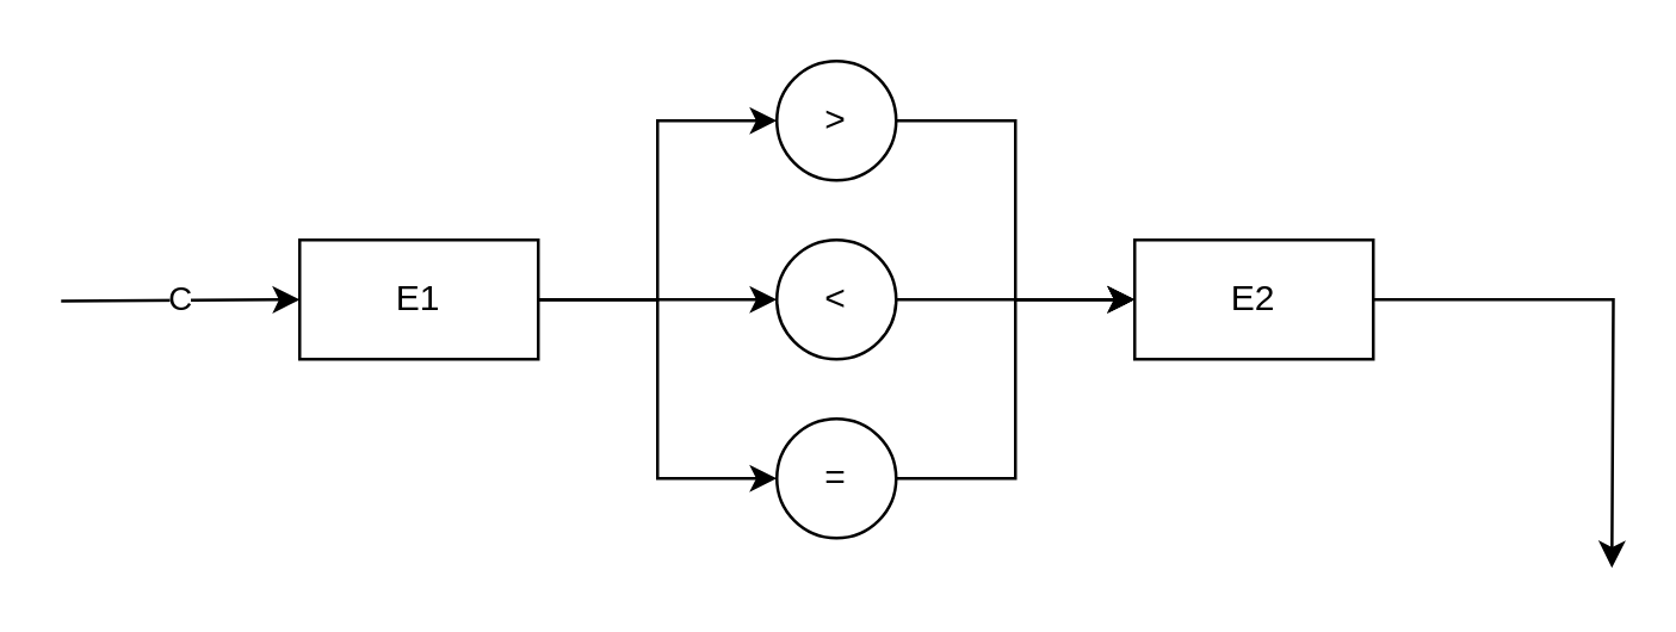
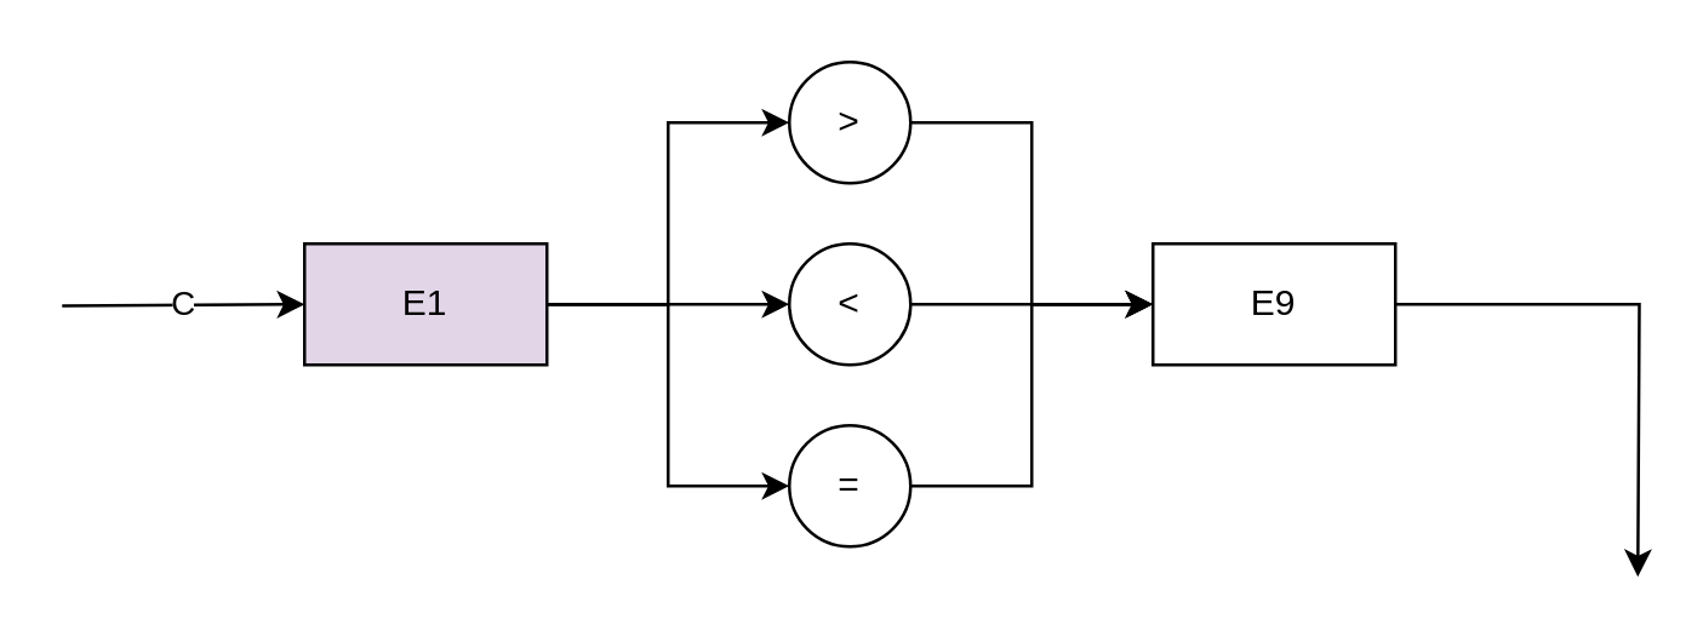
  <mxCell id="0" />
  <mxCell id="1" parent="0" />
  <mxCell id="2" value="C" style="endArrow=classic;html=1;rounded=0;" edge="1" parent="1"><mxGeometry width="50" height="50" relative="1" as="geometry"><mxPoint x="20" y="100.5" as="sourcePoint" /><mxPoint x="100" y="100" as="targetPoint" /></mxGeometry></mxCell>
  <mxCell id="3" style="edgeStyle=orthogonalEdgeStyle;rounded=0;orthogonalLoop=1;jettySize=auto;html=1;entryX=0;entryY=0.5;entryDx=0;entryDy=0;" edge="1" parent="1" source="6" target="8"><mxGeometry relative="1" as="geometry"><mxPoint x="240" y="50" as="targetPoint" /></mxGeometry></mxCell>
  <mxCell id="4" style="edgeStyle=orthogonalEdgeStyle;rounded=0;orthogonalLoop=1;jettySize=auto;html=1;entryX=0;entryY=0.5;entryDx=0;entryDy=0;" edge="1" parent="1" source="6" target="12"><mxGeometry relative="1" as="geometry" /></mxCell>
  <mxCell id="5" style="edgeStyle=orthogonalEdgeStyle;rounded=0;orthogonalLoop=1;jettySize=auto;html=1;" edge="1" parent="1" source="6" target="10"><mxGeometry relative="1" as="geometry" /></mxCell>
- <mxCell id="6" value="E1" style="rounded=0;whiteSpace=wrap;html=1;" vertex="1" parent="1"><mxGeometry x="100" y="80" width="80" height="40" as="geometry" /></mxCell>
+ <mxCell id="6" value="E1" style="rounded=0;whiteSpace=wrap;html=1;fillColor=#e1d5e7;" vertex="1" parent="1"><mxGeometry x="100" y="80" width="80" height="40" as="geometry" /></mxCell>
  <mxCell id="7" style="edgeStyle=orthogonalEdgeStyle;rounded=0;orthogonalLoop=1;jettySize=auto;html=1;entryX=0;entryY=0.5;entryDx=0;entryDy=0;" edge="1" parent="1" source="8" target="14"><mxGeometry relative="1" as="geometry" /></mxCell>
  <mxCell id="8" value="&amp;gt;" style="ellipse;whiteSpace=wrap;html=1;aspect=fixed;" vertex="1" parent="1"><mxGeometry x="260" y="20" width="40" height="40" as="geometry" /></mxCell>
  <mxCell id="9" style="edgeStyle=orthogonalEdgeStyle;rounded=0;orthogonalLoop=1;jettySize=auto;html=1;" edge="1" parent="1" source="10"><mxGeometry relative="1" as="geometry"><mxPoint x="380" y="100" as="targetPoint" /></mxGeometry></mxCell>
  <mxCell id="10" value="&amp;lt;" style="ellipse;whiteSpace=wrap;html=1;aspect=fixed;" vertex="1" parent="1"><mxGeometry x="260" y="80" width="40" height="40" as="geometry" /></mxCell>
  <mxCell id="11" style="edgeStyle=orthogonalEdgeStyle;rounded=0;orthogonalLoop=1;jettySize=auto;html=1;" edge="1" parent="1" source="12"><mxGeometry relative="1" as="geometry"><mxPoint x="380" y="100" as="targetPoint" /><Array as="points"><mxPoint x="340" y="160" /><mxPoint x="340" y="100" /></Array></mxGeometry></mxCell>
  <mxCell id="12" value="=" style="ellipse;whiteSpace=wrap;html=1;aspect=fixed;" vertex="1" parent="1"><mxGeometry x="260" y="140" width="40" height="40" as="geometry" /></mxCell>
  <mxCell id="13" style="edgeStyle=orthogonalEdgeStyle;rounded=0;orthogonalLoop=1;jettySize=auto;html=1;exitX=1;exitY=0.5;exitDx=0;exitDy=0;" edge="1" parent="1" source="14"><mxGeometry relative="1" as="geometry"><mxPoint x="540" y="190" as="targetPoint" /></mxGeometry></mxCell>
- <mxCell id="14" value="E2" style="rounded=0;whiteSpace=wrap;html=1;" vertex="1" parent="1"><mxGeometry x="380" y="80" width="80" height="40" as="geometry" /></mxCell>
+ <mxCell id="14" value="E9" style="rounded=0;whiteSpace=wrap;html=1;" vertex="1" parent="1"><mxGeometry x="380" y="80" width="80" height="40" as="geometry" /></mxCell>
